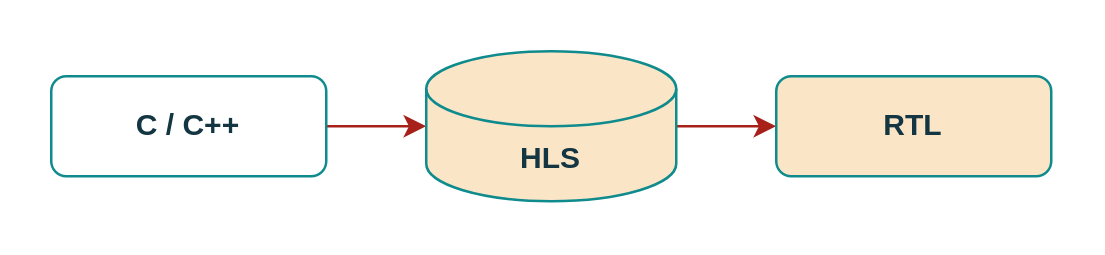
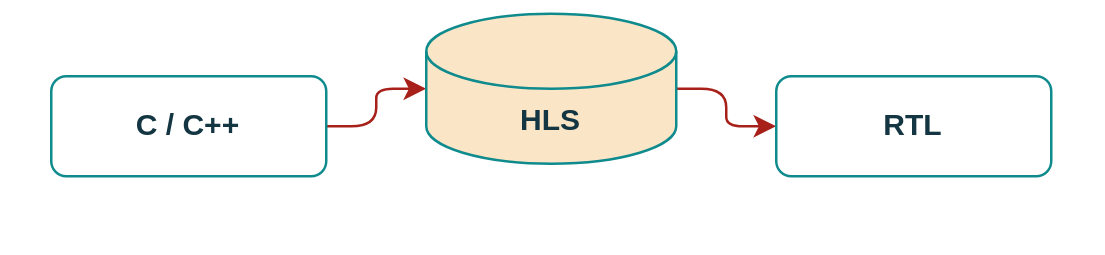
  <mxCell id="0" />
  <mxCell id="1" parent="0" />
  <mxCell id="2" style="edgeStyle=orthogonalEdgeStyle;curved=0;rounded=1;sketch=0;orthogonalLoop=1;jettySize=auto;html=1;exitX=1;exitY=0.5;exitDx=0;exitDy=0;entryX=0;entryY=0.5;entryDx=0;entryDy=0;entryPerimeter=0;fontColor=#143642;strokeColor=#A8201A;fillColor=#FAE5C7;" edge="1" parent="1" source="3" target="5"><mxGeometry relative="1" as="geometry" /></mxCell>
  <mxCell id="3" value="C / C++" style="rounded=1;whiteSpace=wrap;html=1;sketch=0;fontColor=#143642;strokeColor=#0F8B8D;fillColor=#ffffff;fontStyle=1;" vertex="1" parent="1"><mxGeometry x="20" y="30" width="110" height="40" as="geometry" /></mxCell>
  <mxCell id="4" style="edgeStyle=orthogonalEdgeStyle;curved=0;rounded=1;sketch=0;orthogonalLoop=1;jettySize=auto;html=1;exitX=1;exitY=0.5;exitDx=0;exitDy=0;exitPerimeter=0;entryX=0;entryY=0.5;entryDx=0;entryDy=0;fontColor=#143642;strokeColor=#A8201A;fillColor=#FAE5C7;" edge="1" parent="1" source="5" target="6"><mxGeometry relative="1" as="geometry" /></mxCell>
- <mxCell id="5" value="HLS" style="shape=cylinder3;whiteSpace=wrap;html=1;boundedLbl=1;backgroundOutline=1;size=15;rounded=0;sketch=0;fontColor=#143642;strokeColor=#0F8B8D;fillColor=#FAE5C7;fontStyle=1" vertex="1" parent="1"><mxGeometry x="170" y="20" width="100" height="60" as="geometry" /></mxCell>
- <mxCell id="6" value="RTL" style="rounded=1;whiteSpace=wrap;html=1;sketch=0;fontColor=#143642;strokeColor=#0F8B8D;fillColor=#FAE5C7;fontStyle=1" vertex="1" parent="1"><mxGeometry x="310" y="30" width="110" height="40" as="geometry" /></mxCell>
+ <mxCell id="5" value="HLS" style="shape=cylinder3;whiteSpace=wrap;html=1;boundedLbl=1;backgroundOutline=1;size=15;rounded=0;sketch=0;fontColor=#143642;strokeColor=#0F8B8D;fillColor=#FAE5C7;fontStyle=1" vertex="1" parent="1"><mxGeometry x="170" y="5" width="100" height="60" as="geometry" /></mxCell>
+ <mxCell id="6" value="RTL" style="rounded=1;whiteSpace=wrap;html=1;sketch=0;fontColor=#143642;strokeColor=#0F8B8D;fillColor=#ffffff;fontStyle=1;" vertex="1" parent="1"><mxGeometry x="310" y="30" width="110" height="40" as="geometry" /></mxCell>
